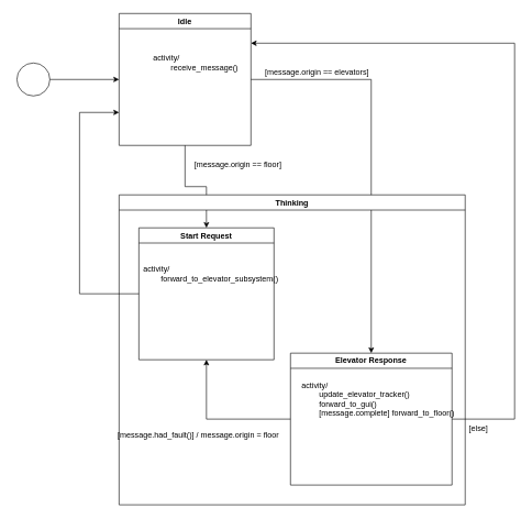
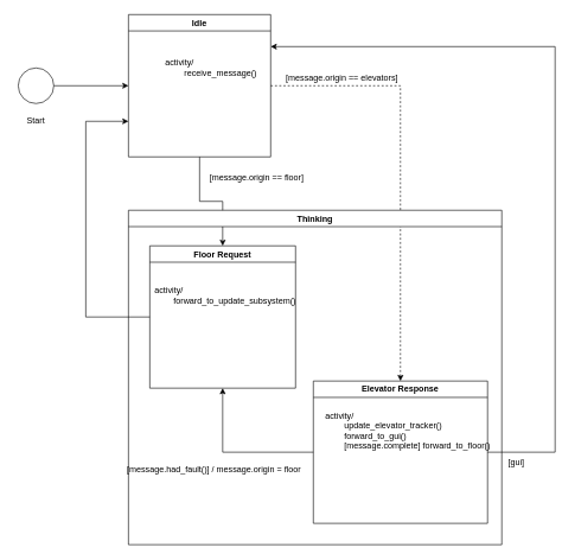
  <mxCell id="0" />
  <mxCell id="1" parent="0" />
  <mxCell id="2" value="" style="group" vertex="1" connectable="0" parent="1"><mxGeometry x="20" y="95" width="60" height="90" as="geometry" /></mxCell>
  <mxCell id="3" value="" style="ellipse;whiteSpace=wrap;html=1;aspect=fixed;" vertex="1" parent="2"><mxGeometry x="5" width="50" height="50" as="geometry" /></mxCell>
+ <mxCell id="4" value="Start" style="text;html=1;align=center;verticalAlign=middle;whiteSpace=wrap;rounded=0;" vertex="1" parent="2"><mxGeometry y="60" width="60" height="30" as="geometry" /></mxCell>
  <mxCell id="5" style="edgeStyle=orthogonalEdgeStyle;rounded=0;orthogonalLoop=1;jettySize=auto;html=1;exitX=0.5;exitY=1;exitDx=0;exitDy=0;entryX=0.5;entryY=0;entryDx=0;entryDy=0;" edge="1" parent="1" source="7" target="13"><mxGeometry relative="1" as="geometry" /></mxCell>
- <mxCell id="6" style="edgeStyle=orthogonalEdgeStyle;rounded=0;orthogonalLoop=1;jettySize=auto;html=1;exitX=1;exitY=0.5;exitDx=0;exitDy=0;entryX=0.5;entryY=0;entryDx=0;entryDy=0;" edge="1" parent="1" source="7" target="11"><mxGeometry relative="1" as="geometry" /></mxCell>
+ <mxCell id="6" style="edgeStyle=orthogonalEdgeStyle;rounded=0;orthogonalLoop=1;jettySize=auto;html=1;exitX=1;exitY=0.5;exitDx=0;exitDy=0;entryX=0.5;entryY=0;entryDx=0;entryDy=0;dashed=1;" edge="1" parent="1" source="7" target="11"><mxGeometry relative="1" as="geometry" /></mxCell>
  <mxCell id="7" value="Idle" style="swimlane;whiteSpace=wrap;html=1;" vertex="1" parent="1"><mxGeometry x="180" y="20" width="200" height="200" as="geometry" /></mxCell>
  <mxCell id="8" value="&lt;div&gt;activity/&lt;/div&gt;&lt;div&gt;&lt;span style=&quot;white-space: pre;&quot;&gt;&#09;&lt;/span&gt;receive_message()&lt;br&gt;&lt;/div&gt;" style="text;html=1;align=left;verticalAlign=middle;resizable=0;points=[];autosize=1;strokeColor=none;fillColor=none;" vertex="1" parent="7"><mxGeometry x="50" y="55" width="130" height="40" as="geometry" /></mxCell>
  <mxCell id="9" value="Thinking" style="swimlane;whiteSpace=wrap;html=1;" vertex="1" parent="1"><mxGeometry x="180" y="295" width="525" height="470" as="geometry" /></mxCell>
  <mxCell id="10" style="edgeStyle=orthogonalEdgeStyle;rounded=0;orthogonalLoop=1;jettySize=auto;html=1;exitX=1;exitY=0.5;exitDx=0;exitDy=0;" edge="1" parent="9" source="11"><mxGeometry relative="1" as="geometry"><mxPoint x="200" y="-230" as="targetPoint" /><Array as="points"><mxPoint x="600" y="340" /><mxPoint x="600" y="-230" /></Array></mxGeometry></mxCell>
  <mxCell id="11" value="Elevator Response" style="swimlane;whiteSpace=wrap;html=1;" vertex="1" parent="9"><mxGeometry x="260" y="240" width="245" height="200" as="geometry" /></mxCell>
  <mxCell id="12" value="&lt;div&gt;activity/&lt;/div&gt;&lt;div&gt;&lt;span style=&quot;white-space: pre;&quot;&gt;&#09;&lt;/span&gt;update_elevator_tracker()&lt;/div&gt;&lt;div&gt;&lt;span style=&quot;white-space: pre;&quot;&gt;&#09;&lt;/span&gt;forward_to_gui()&lt;/div&gt;&lt;div&gt;&lt;span style=&quot;white-space: pre;&quot;&gt;&#09;&lt;/span&gt;[message.complete] forward_to_floor()&lt;br&gt;&lt;/div&gt;" style="text;html=1;align=left;verticalAlign=middle;resizable=0;points=[];autosize=1;strokeColor=none;fillColor=none;" vertex="1" parent="11"><mxGeometry x="15" y="35" width="230" height="70" as="geometry" /></mxCell>
- <mxCell id="13" value="Start Request" style="swimlane;whiteSpace=wrap;html=1;" vertex="1" parent="9"><mxGeometry x="30" y="50" width="205" height="200" as="geometry" /></mxCell>
- <mxCell id="14" value="&lt;div&gt;activity/&lt;/div&gt;&lt;div&gt;&lt;span style=&quot;white-space: pre;&quot;&gt;&#09;&lt;/span&gt;forward_to_elevator_subsystem()&lt;br&gt;&lt;/div&gt;" style="text;html=1;align=left;verticalAlign=middle;resizable=0;points=[];autosize=1;strokeColor=none;fillColor=none;" vertex="1" parent="13"><mxGeometry x="5" y="50" width="200" height="40" as="geometry" /></mxCell>
+ <mxCell id="13" value="Floor Request" style="swimlane;whiteSpace=wrap;html=1;" vertex="1" parent="9"><mxGeometry x="30" y="50" width="205" height="200" as="geometry" /></mxCell>
+ <mxCell id="14" value="&lt;div&gt;activity/&lt;/div&gt;&lt;div&gt;&lt;span style=&quot;white-space: pre;&quot;&gt;&#09;&lt;/span&gt;forward_to_update_subsystem()&lt;br&gt;&lt;/div&gt;" style="text;html=1;align=left;verticalAlign=middle;resizable=0;points=[];autosize=1;strokeColor=none;fillColor=none;" vertex="1" parent="13"><mxGeometry x="5" y="50" width="200" height="40" as="geometry" /></mxCell>
  <mxCell id="15" style="edgeStyle=orthogonalEdgeStyle;rounded=0;orthogonalLoop=1;jettySize=auto;html=1;exitX=0;exitY=0.5;exitDx=0;exitDy=0;entryX=0.5;entryY=1;entryDx=0;entryDy=0;" edge="1" parent="9" source="11" target="13"><mxGeometry relative="1" as="geometry"><mxPoint x="220" y="345" as="sourcePoint" /><mxPoint x="-60" y="-120" as="targetPoint" /></mxGeometry></mxCell>
  <mxCell id="16" value="[message.had_fault()] / message.origin = floor" style="text;html=1;align=center;verticalAlign=middle;resizable=0;points=[];autosize=1;strokeColor=none;fillColor=none;" vertex="1" parent="9"><mxGeometry y="350" width="240" height="30" as="geometry" /></mxCell>
  <mxCell id="17" style="edgeStyle=orthogonalEdgeStyle;rounded=0;orthogonalLoop=1;jettySize=auto;html=1;exitX=1;exitY=0.5;exitDx=0;exitDy=0;entryX=0;entryY=0.5;entryDx=0;entryDy=0;" edge="1" parent="1" source="3" target="7"><mxGeometry relative="1" as="geometry" /></mxCell>
  <mxCell id="18" style="edgeStyle=orthogonalEdgeStyle;rounded=0;orthogonalLoop=1;jettySize=auto;html=1;exitX=0;exitY=0.5;exitDx=0;exitDy=0;entryX=0;entryY=0.75;entryDx=0;entryDy=0;" edge="1" parent="1" source="13" target="7"><mxGeometry relative="1" as="geometry"><Array as="points"><mxPoint x="120" y="445" /><mxPoint x="120" y="170" /></Array></mxGeometry></mxCell>
  <mxCell id="19" value="[message.origin == elevators]" style="text;html=1;align=center;verticalAlign=middle;resizable=0;points=[];autosize=1;strokeColor=none;fillColor=none;" vertex="1" parent="1"><mxGeometry x="400" y="95" width="160" height="30" as="geometry" /></mxCell>
  <mxCell id="20" value="[message.origin == floor]" style="text;html=1;align=center;verticalAlign=middle;resizable=0;points=[];autosize=1;strokeColor=none;fillColor=none;" vertex="1" parent="1"><mxGeometry x="290" y="235" width="140" height="30" as="geometry" /></mxCell>
- <mxCell id="21" value="[else]" style="text;html=1;align=center;verticalAlign=middle;resizable=0;points=[];autosize=1;strokeColor=none;fillColor=none;" vertex="1" parent="1"><mxGeometry x="700" y="635" width="50" height="30" as="geometry" /></mxCell>
+ <mxCell id="21" value="[gui]" style="text;html=1;align=center;verticalAlign=middle;resizable=0;points=[];autosize=1;strokeColor=none;fillColor=none;" vertex="1" parent="1"><mxGeometry x="700" y="635" width="50" height="30" as="geometry" /></mxCell>
